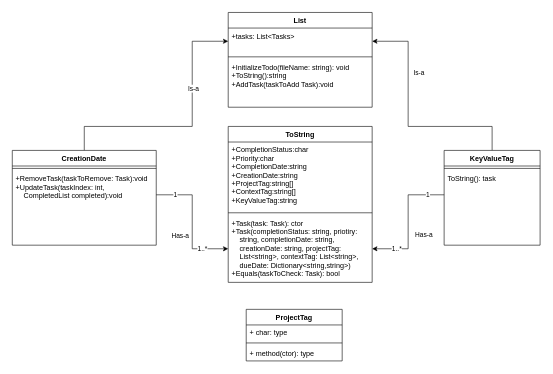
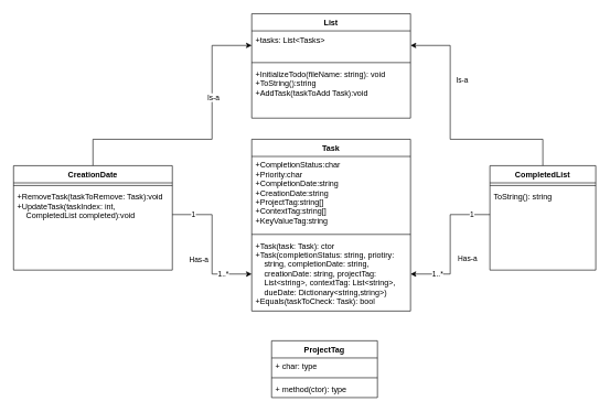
  <mxCell id="0" />
  <mxCell id="1" parent="0" />
  <mxCell id="2" style="edgeStyle=orthogonalEdgeStyle;rounded=0;orthogonalLoop=1;jettySize=auto;html=1;entryX=0;entryY=0.5;entryDx=0;entryDy=0;" parent="1" source="4" target="21" edge="1"><mxGeometry relative="1" as="geometry"><Array as="points"><mxPoint x="140" y="210" /><mxPoint x="320" y="210" /><mxPoint x="320" y="68" /></Array></mxGeometry></mxCell>
  <mxCell id="3" value="Is-a" style="edgeLabel;html=1;align=center;verticalAlign=middle;resizable=0;points=[];" parent="2" vertex="1" connectable="0"><mxGeometry x="0.347" y="-1" relative="1" as="geometry"><mxPoint as="offset" /></mxGeometry></mxCell>
  <mxCell id="4" value="CreationDate" style="swimlane;fontStyle=1;align=center;verticalAlign=top;childLayout=stackLayout;horizontal=1;startSize=26;horizontalStack=0;resizeParent=1;resizeLast=0;collapsible=1;marginBottom=0;rounded=0;shadow=0;strokeWidth=1;" parent="1" vertex="1"><mxGeometry y="250" width="240" height="158" as="geometry" x="20"><mxRectangle x="130" y="380" width="160" height="26" as="alternateBounds" /></mxGeometry></mxCell>
  <mxCell id="5" value="" style="line;html=1;strokeWidth=1;align=left;verticalAlign=middle;spacingTop=-1;spacingLeft=3;spacingRight=3;rotatable=0;labelPosition=right;points=[];portConstraint=eastwest;" parent="4" vertex="1"><mxGeometry y="26" width="240" height="8" as="geometry" /></mxCell>
  <mxCell id="6" value="+RemoveTask(taskToRemove: Task):void&#10;+UpdateTask(taskIndex: int, &#10;    CompletedList completed):void&#10;&#10;" style="text;align=left;verticalAlign=top;spacingLeft=4;spacingRight=4;overflow=hidden;rotatable=0;points=[[0,0.5],[1,0.5]];portConstraint=eastwest;" parent="4" vertex="1"><mxGeometry y="34" width="240" height="80" as="geometry" /></mxCell>
  <mxCell id="7" style="edgeStyle=orthogonalEdgeStyle;rounded=0;orthogonalLoop=1;jettySize=auto;html=1;entryX=1;entryY=0.5;entryDx=0;entryDy=0;" parent="1" source="9" target="21" edge="1"><mxGeometry relative="1" as="geometry"><Array as="points"><mxPoint x="820" y="210" /><mxPoint x="680" y="210" /><mxPoint x="680" y="68" /></Array></mxGeometry></mxCell>
  <mxCell id="8" value="Is-a" style="edgeLabel;html=1;align=center;verticalAlign=middle;resizable=0;points=[];" parent="7" vertex="1" connectable="0"><mxGeometry x="0.415" relative="1" as="geometry"><mxPoint x="17" as="offset" /></mxGeometry></mxCell>
- <mxCell id="9" value="KeyValueTag" style="swimlane;fontStyle=1;align=center;verticalAlign=top;childLayout=stackLayout;horizontal=1;startSize=26;horizontalStack=0;resizeParent=1;resizeLast=0;collapsible=1;marginBottom=0;rounded=0;shadow=0;strokeWidth=1;" parent="1" vertex="1"><mxGeometry x="740" y="250" width="160" height="158" as="geometry"><mxRectangle x="130" y="380" width="160" height="26" as="alternateBounds" /></mxGeometry></mxCell>
+ <mxCell id="9" value="CompletedList" style="swimlane;fontStyle=1;align=center;verticalAlign=top;childLayout=stackLayout;horizontal=1;startSize=26;horizontalStack=0;resizeParent=1;resizeLast=0;collapsible=1;marginBottom=0;rounded=0;shadow=0;strokeWidth=1;" parent="1" vertex="1"><mxGeometry x="740" y="250" width="160" height="158" as="geometry"><mxRectangle x="130" y="380" width="160" height="26" as="alternateBounds" /></mxGeometry></mxCell>
  <mxCell id="10" value="" style="line;html=1;strokeWidth=1;align=left;verticalAlign=middle;spacingTop=-1;spacingLeft=3;spacingRight=3;rotatable=0;labelPosition=right;points=[];portConstraint=eastwest;" parent="9" vertex="1"><mxGeometry y="26" width="160" height="8" as="geometry" /></mxCell>
- <mxCell id="11" value="ToString(): task" style="text;align=left;verticalAlign=top;spacingLeft=4;spacingRight=4;overflow=hidden;rotatable=0;points=[[0,0.5],[1,0.5]];portConstraint=eastwest;" parent="9" vertex="1"><mxGeometry y="34" width="160" height="80" as="geometry" /></mxCell>
+ <mxCell id="11" value="ToString(): string" style="text;align=left;verticalAlign=top;spacingLeft=4;spacingRight=4;overflow=hidden;rotatable=0;points=[[0,0.5],[1,0.5]];portConstraint=eastwest;" parent="9" vertex="1"><mxGeometry y="34" width="160" height="80" as="geometry" /></mxCell>
  <mxCell id="12" style="edgeStyle=orthogonalEdgeStyle;rounded=0;orthogonalLoop=1;jettySize=auto;html=1;entryX=0;entryY=0.5;entryDx=0;entryDy=0;endArrow=classic;endFill=1;startArrow=none;startFill=0;" parent="1" source="6" target="27" edge="1"><mxGeometry relative="1" as="geometry" /></mxCell>
  <mxCell id="13" value="Has-a" style="edgeLabel;html=1;align=center;verticalAlign=middle;resizable=0;points=[];" parent="12" vertex="1" connectable="0"><mxGeometry x="0.2" y="1" relative="1" as="geometry"><mxPoint x="-22" y="1" as="offset" /></mxGeometry></mxCell>
  <mxCell id="14" value="1" style="edgeLabel;html=1;align=center;verticalAlign=middle;resizable=0;points=[];" parent="12" vertex="1" connectable="0"><mxGeometry x="-0.709" relative="1" as="geometry"><mxPoint as="offset" /></mxGeometry></mxCell>
  <mxCell id="15" value="1..*" style="edgeLabel;html=1;align=center;verticalAlign=middle;resizable=0;points=[];" parent="12" vertex="1" connectable="0"><mxGeometry x="0.709" y="1" relative="1" as="geometry"><mxPoint x="-13" as="offset" /></mxGeometry></mxCell>
  <mxCell id="16" style="edgeStyle=orthogonalEdgeStyle;rounded=0;orthogonalLoop=1;jettySize=auto;html=1;entryX=1;entryY=0.5;entryDx=0;entryDy=0;endArrow=classic;endFill=1;startArrow=none;startFill=0;" parent="1" source="11" target="27" edge="1"><mxGeometry relative="1" as="geometry" /></mxCell>
  <mxCell id="17" value="Has-a" style="edgeLabel;html=1;align=center;verticalAlign=middle;resizable=0;points=[];" parent="16" vertex="1" connectable="0"><mxGeometry x="0.22" y="2" relative="1" as="geometry"><mxPoint x="23" y="-2" as="offset" /></mxGeometry></mxCell>
  <mxCell id="18" value="1..*" style="edgeLabel;html=1;align=center;verticalAlign=middle;resizable=0;points=[];" parent="16" vertex="1" connectable="0"><mxGeometry x="0.783" relative="1" as="geometry"><mxPoint x="17" as="offset" /></mxGeometry></mxCell>
  <mxCell id="19" value="1" style="edgeLabel;html=1;align=center;verticalAlign=middle;resizable=0;points=[];" parent="16" vertex="1" connectable="0"><mxGeometry x="-0.733" y="-1" relative="1" as="geometry"><mxPoint as="offset" /></mxGeometry></mxCell>
  <mxCell id="20" value="List" style="swimlane;fontStyle=1;align=center;verticalAlign=top;childLayout=stackLayout;horizontal=1;startSize=26;horizontalStack=0;resizeParent=1;resizeLast=0;collapsible=1;marginBottom=0;rounded=0;shadow=0;strokeWidth=1;" parent="1" vertex="1"><mxGeometry x="380" y="20" width="240" height="158" as="geometry"><mxRectangle x="130" y="380" width="160" height="26" as="alternateBounds" /></mxGeometry></mxCell>
  <mxCell id="21" value="+tasks: List&lt;Tasks&gt;" style="text;align=left;verticalAlign=top;spacingLeft=4;spacingRight=4;overflow=hidden;rotatable=0;points=[[0,0.5],[1,0.5]];portConstraint=eastwest;rounded=0;shadow=0;html=0;" parent="20" vertex="1"><mxGeometry y="26" width="240" height="44" as="geometry" /></mxCell>
  <mxCell id="22" value="" style="line;html=1;strokeWidth=1;align=left;verticalAlign=middle;spacingTop=-1;spacingLeft=3;spacingRight=3;rotatable=0;labelPosition=right;points=[];portConstraint=eastwest;" parent="20" vertex="1"><mxGeometry y="70" width="240" height="8" as="geometry" /></mxCell>
  <mxCell id="23" value="+InitializeTodo(fileName: string): void&#10;+ToString():string&#10;+AddTask(taskToAdd Task):void&#10;" style="text;align=left;verticalAlign=top;spacingLeft=4;spacingRight=4;overflow=hidden;rotatable=0;points=[[0,0.5],[1,0.5]];portConstraint=eastwest;" parent="20" vertex="1"><mxGeometry y="78" width="240" height="80" as="geometry" /></mxCell>
- <mxCell id="24" value="ToString" style="swimlane;fontStyle=1;align=center;verticalAlign=top;childLayout=stackLayout;horizontal=1;startSize=26;horizontalStack=0;resizeParent=1;resizeParentMax=0;resizeLast=0;collapsible=1;marginBottom=0;" parent="1" vertex="1"><mxGeometry x="380" y="210" width="240" height="260" as="geometry" /></mxCell>
+ <mxCell id="24" value="Task" style="swimlane;fontStyle=1;align=center;verticalAlign=top;childLayout=stackLayout;horizontal=1;startSize=26;horizontalStack=0;resizeParent=1;resizeParentMax=0;resizeLast=0;collapsible=1;marginBottom=0;" parent="1" vertex="1"><mxGeometry x="380" y="210" width="240" height="260" as="geometry" /></mxCell>
  <mxCell id="25" value="+CompletionStatus:char&#10;+Priority:char&#10;+CompletionDate:string&#10;+CreationDate:string&#10;+ProjectTag:string[]&#10;+ContextTag:string[]&#10;+KeyValueTag:string" style="text;strokeColor=none;fillColor=none;align=left;verticalAlign=top;spacingLeft=4;spacingRight=4;overflow=hidden;rotatable=0;points=[[0,0.5],[1,0.5]];portConstraint=eastwest;" parent="24" vertex="1"><mxGeometry y="26" width="240" height="114" as="geometry" /></mxCell>
  <mxCell id="26" value="" style="line;strokeWidth=1;fillColor=none;align=left;verticalAlign=middle;spacingTop=-1;spacingLeft=3;spacingRight=3;rotatable=0;labelPosition=right;points=[];portConstraint=eastwest;" parent="24" vertex="1"><mxGeometry y="140" width="240" height="8" as="geometry" /></mxCell>
  <mxCell id="27" value="+Task(task: Task): ctor&#10;+Task(completionStatus: string, priotiry: &#10;    string, completionDate: string, &#10;    creationDate: string, projectTag: &#10;    List&lt;string&gt;, contextTag: List&lt;string&gt;,&#10;    dueDate: Dictionary&lt;string,string&gt;)&#10;+Equals(taskToCheck: Task): bool" style="text;strokeColor=none;fillColor=none;align=left;verticalAlign=top;spacingLeft=4;spacingRight=4;overflow=hidden;rotatable=0;points=[[0,0.5],[1,0.5]];portConstraint=eastwest;" parent="24" vertex="1"><mxGeometry y="148" width="240" height="112" as="geometry" /></mxCell>
  <mxCell id="28" value="ProjectTag" style="swimlane;fontStyle=1;align=center;verticalAlign=top;childLayout=stackLayout;horizontal=1;startSize=26;horizontalStack=0;resizeParent=1;resizeParentMax=0;resizeLast=0;collapsible=1;marginBottom=0;" vertex="1" parent="1"><mxGeometry x="410" y="515" width="160" height="86" as="geometry" /></mxCell>
  <mxCell id="29" value="+ char: type" style="text;strokeColor=none;fillColor=none;align=left;verticalAlign=top;spacingLeft=4;spacingRight=4;overflow=hidden;rotatable=0;points=[[0,0.5],[1,0.5]];portConstraint=eastwest;" vertex="1" parent="28"><mxGeometry y="26" width="160" height="26" as="geometry" /></mxCell>
  <mxCell id="30" value="" style="line;strokeWidth=1;fillColor=none;align=left;verticalAlign=middle;spacingTop=-1;spacingLeft=3;spacingRight=3;rotatable=0;labelPosition=right;points=[];portConstraint=eastwest;" vertex="1" parent="28"><mxGeometry y="52" width="160" height="8" as="geometry" /></mxCell>
  <mxCell id="31" value="+ method(ctor): type" style="text;strokeColor=none;fillColor=none;align=left;verticalAlign=top;spacingLeft=4;spacingRight=4;overflow=hidden;rotatable=0;points=[[0,0.5],[1,0.5]];portConstraint=eastwest;" vertex="1" parent="28"><mxGeometry y="60" width="160" height="26" as="geometry" /></mxCell>
